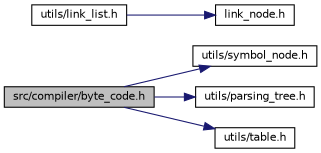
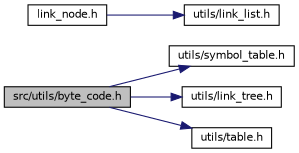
  digraph {
    rankdir=LR
    node [color=black fillcolor=white fontname=Helvetica fontsize=10 shape=record style=filled]
    edge [color=midnightblue fontname=Helvetica fontsize=10 labelfontname=Helvetica labelfontsize=10 style=solid]
-   n1 [fillcolor=grey75 fontcolor=black height=0.2 label="src/compiler/byte_code.h" width=0.4]
-   n2 [height=0.2 label="utils/symbol_node.h" width=0.4]
-   n3 [height=0.2 label="utils/parsing_tree.h" width=0.4]
+   n1 [fillcolor=grey75 fontcolor=black height=0.2 label="src/utils/byte_code.h" width=0.4]
+   n2 [height=0.2 label="utils/symbol_table.h" width=0.4]
+   n3 [height=0.2 label="utils/link_tree.h" width=0.4]
    n4 [height=0.2 label="utils/table.h" width=0.4]
    n5 [height=0.2 label="utils/link_list.h" width=0.4]
    n6 [height=0.2 label="link_node.h" width=0.4]
    n1 -> n2
    n1 -> n3
    n1 -> n4
-   n5 -> n6
+   n6 -> n5
  }
